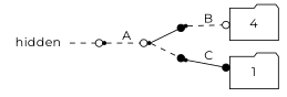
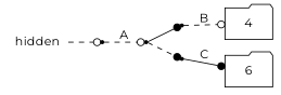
  digraph {
    rankdir=LR
    fontname=Montserrat
    node [shape=point fontname=Montserrat]
    edge [style=dashed arrowhead=odot fontname=Montserrat]
    hidden [shape=plaintext]
    n2 [label=1]
    n3 [label=4 shape=folder]
-   n4 [label=1 shape=folder]
+   n4 [label=6 shape=folder]
    n5 [label=2]
    n6 [label=3]
    n7 [label=5]
    hidden -> n2
    n2 -> n5 [label=A]
    n5 -> n6 [style=solid arrowhead=dot]
    n5 -> n7 [arrowhead=dot]
    n6 -> n3 [label=B]
    n7 -> n4 [label=C style=solid arrowhead=dot]
  }
